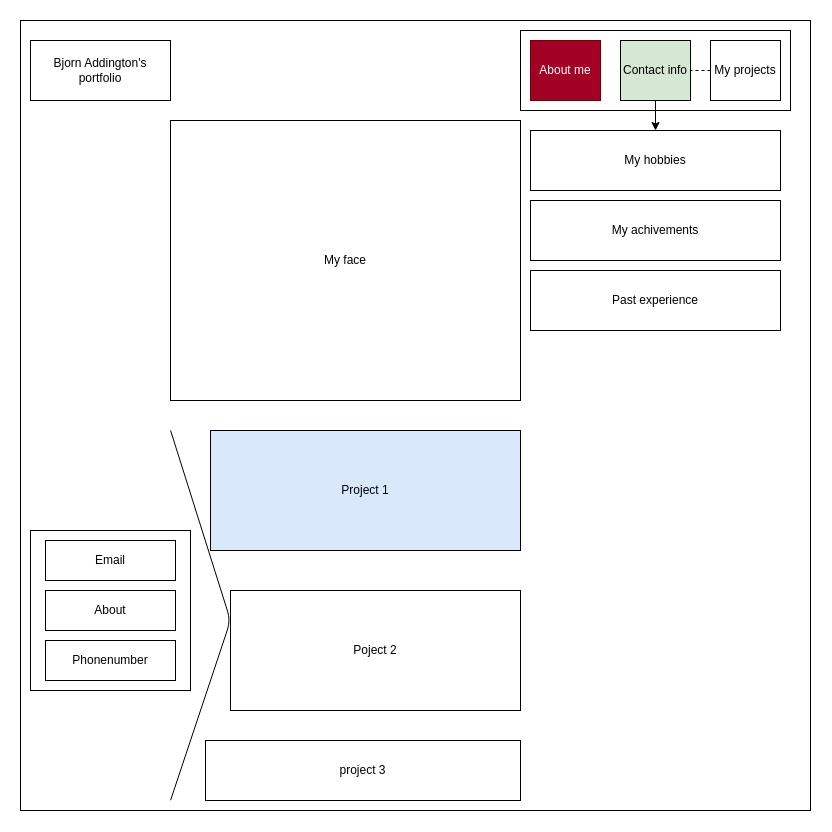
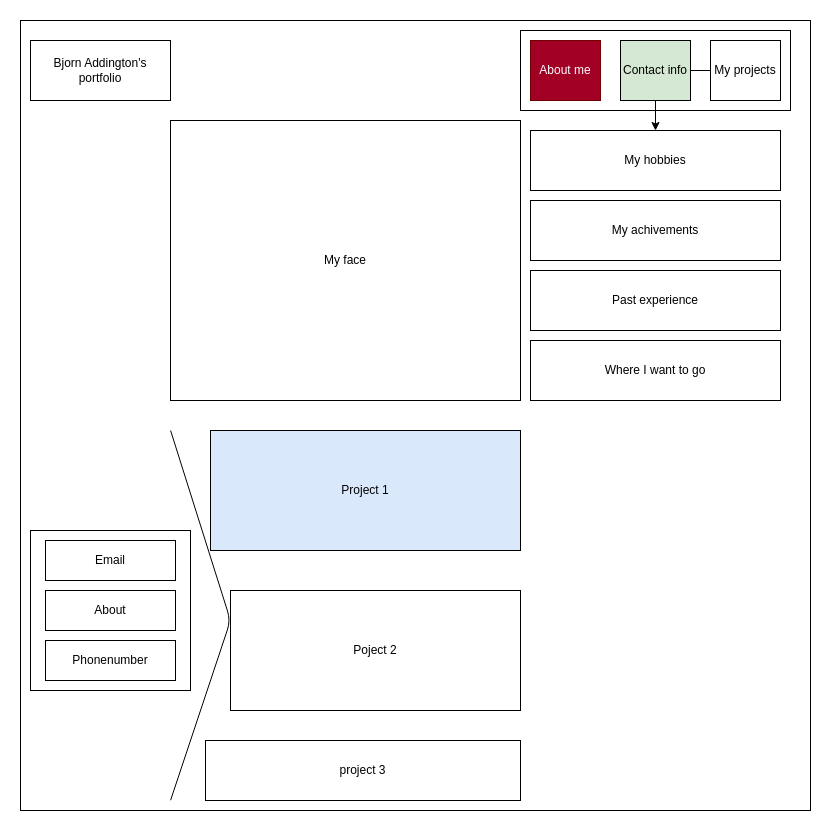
  <mxCell id="0" />
  <mxCell id="1" parent="0" />
  <mxCell id="2" value="" style="rounded=0;whiteSpace=wrap;html=1;" vertex="1" parent="1"><mxGeometry x="20" width="790" height="790" as="geometry" y="20" /></mxCell>
  <mxCell id="3" value="" style="rounded=0;whiteSpace=wrap;html=1;" vertex="1" parent="1"><mxGeometry x="520" y="30" width="270" height="80" as="geometry" /></mxCell>
  <mxCell id="4" value="Bjorn Addington's portfolio" style="rounded=0;whiteSpace=wrap;html=1;" vertex="1" parent="1"><mxGeometry x="30" y="40" width="140" height="60" as="geometry" /></mxCell>
  <mxCell id="5" value="" style="group" vertex="1" connectable="0" parent="1"><mxGeometry x="530" y="40" width="250" height="60" as="geometry" /></mxCell>
  <mxCell id="6" value="About me" style="rounded=0;whiteSpace=wrap;html=1;fillColor=#a20025;fontColor=#ffffff;strokeColor=#6F0000;" vertex="1" parent="5"><mxGeometry width="70" height="60" as="geometry" /></mxCell>
  <mxCell id="7" value="" style="edgeStyle=none;html=1;startArrow=none;" edge="1" parent="5" source="9" target="12"><mxGeometry relative="1" as="geometry" /></mxCell>
  <mxCell id="8" value="My projects" style="rounded=0;whiteSpace=wrap;html=1;" vertex="1" parent="5"><mxGeometry x="180" width="70" height="60" as="geometry" /></mxCell>
  <mxCell id="9" value="Contact info" style="rounded=0;whiteSpace=wrap;html=1;fillColor=#d5e8d4;" vertex="1" parent="5"><mxGeometry x="90" width="70" height="60" as="geometry" /></mxCell>
- <mxCell id="10" value="" style="edgeStyle=none;html=1;endArrow=none;dashed=1;" edge="1" parent="5" source="8" target="9"><mxGeometry relative="1" as="geometry"><mxPoint x="190" y="30" as="sourcePoint" /><mxPoint x="70" y="30" as="targetPoint" /></mxGeometry></mxCell>
+ <mxCell id="10" value="" style="edgeStyle=none;html=1;endArrow=none;" edge="1" parent="5" source="8" target="9"><mxGeometry relative="1" as="geometry"><mxPoint x="190" y="30" as="sourcePoint" /><mxPoint x="70" y="30" as="targetPoint" /></mxGeometry></mxCell>
  <mxCell id="11" value="My face" style="rounded=0;whiteSpace=wrap;html=1;" vertex="1" parent="1"><mxGeometry x="170" y="120" width="350" height="280" as="geometry" /></mxCell>
  <mxCell id="12" value="My hobbies" style="rounded=0;whiteSpace=wrap;html=1;" vertex="1" parent="1"><mxGeometry x="530" y="130" width="250" height="60" as="geometry" /></mxCell>
  <mxCell id="13" value="My achivements" style="rounded=0;whiteSpace=wrap;html=1;" vertex="1" parent="1"><mxGeometry x="530" y="200" width="250" height="60" as="geometry" /></mxCell>
  <mxCell id="14" value="Past experience" style="rounded=0;whiteSpace=wrap;html=1;" vertex="1" parent="1"><mxGeometry x="530" y="270" width="250" height="60" as="geometry" /></mxCell>
+ <mxCell id="15" value="Where I want to go" style="rounded=0;whiteSpace=wrap;html=1;" vertex="1" parent="1"><mxGeometry x="530" y="340" width="250" height="60" as="geometry" /></mxCell>
  <mxCell id="16" value="" style="group" vertex="1" connectable="0" parent="1"><mxGeometry x="30" y="530" width="160" height="160" as="geometry" /></mxCell>
  <mxCell id="17" value="" style="rounded=0;whiteSpace=wrap;html=1;" vertex="1" parent="16"><mxGeometry width="160" height="160" as="geometry" /></mxCell>
  <mxCell id="18" value="Email" style="rounded=0;whiteSpace=wrap;html=1;" vertex="1" parent="16"><mxGeometry x="15" y="10" width="130" height="40" as="geometry" /></mxCell>
  <mxCell id="19" value="About" style="rounded=0;whiteSpace=wrap;html=1;" vertex="1" parent="16"><mxGeometry x="15" y="60" width="130" height="40" as="geometry" /></mxCell>
  <mxCell id="20" value="Phonenumber" style="rounded=0;whiteSpace=wrap;html=1;" vertex="1" parent="16"><mxGeometry x="15" y="110" width="130" height="40" as="geometry" /></mxCell>
  <mxCell id="21" value="" style="endArrow=none;html=1;entryX=0.19;entryY=0.519;entryDx=0;entryDy=0;entryPerimeter=0;exitX=0.19;exitY=0.987;exitDx=0;exitDy=0;exitPerimeter=0;" edge="1" parent="1" source="2" target="2"><mxGeometry width="50" height="50" relative="1" as="geometry"><mxPoint x="170" y="570" as="sourcePoint" /><mxPoint x="220" y="520" as="targetPoint" /><Array as="points"><mxPoint x="230" y="620" /></Array></mxGeometry></mxCell>
  <mxCell id="22" value="project 3" style="rounded=0;whiteSpace=wrap;html=1;" vertex="1" parent="1"><mxGeometry x="205" y="740" width="315" height="60" as="geometry" /></mxCell>
  <mxCell id="23" value="Project 1" style="rounded=0;whiteSpace=wrap;html=1;fillColor=#dae8fc;" vertex="1" parent="1"><mxGeometry x="210" y="430" width="310" height="120" as="geometry" /></mxCell>
  <mxCell id="24" value="Poject 2" style="rounded=0;whiteSpace=wrap;html=1;" vertex="1" parent="1"><mxGeometry x="230" y="590" width="290" height="120" as="geometry" /></mxCell>
